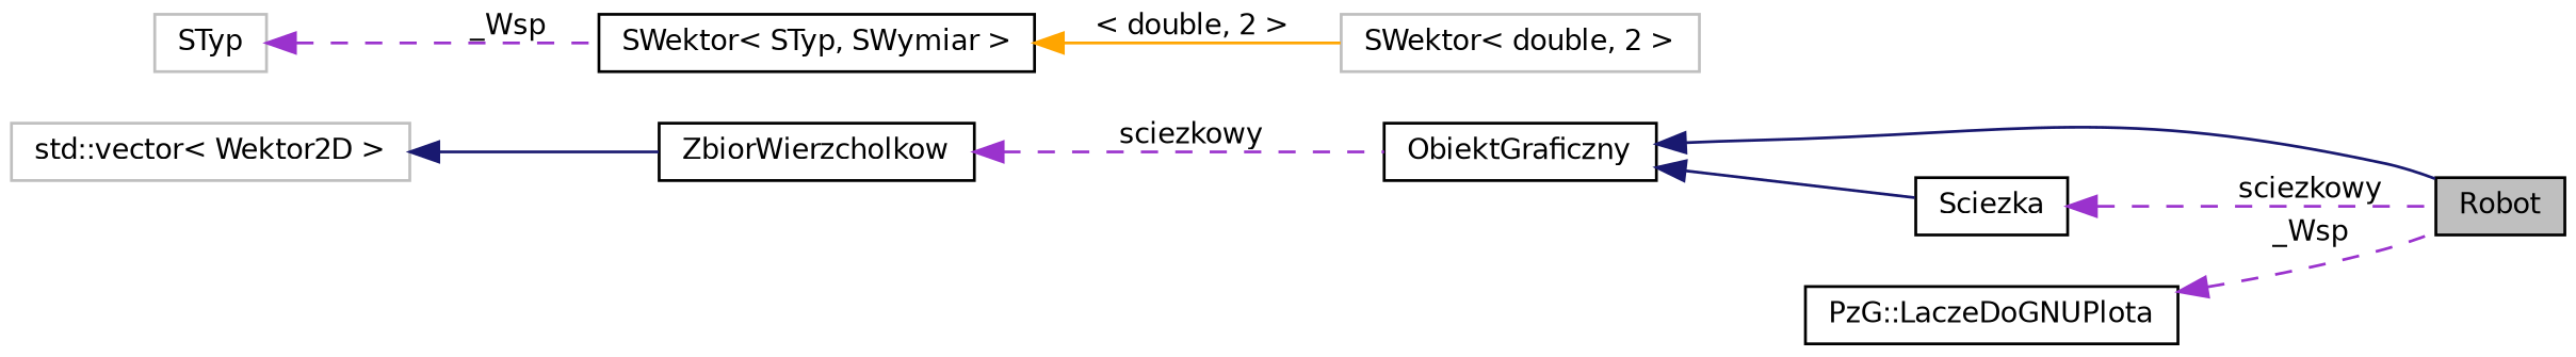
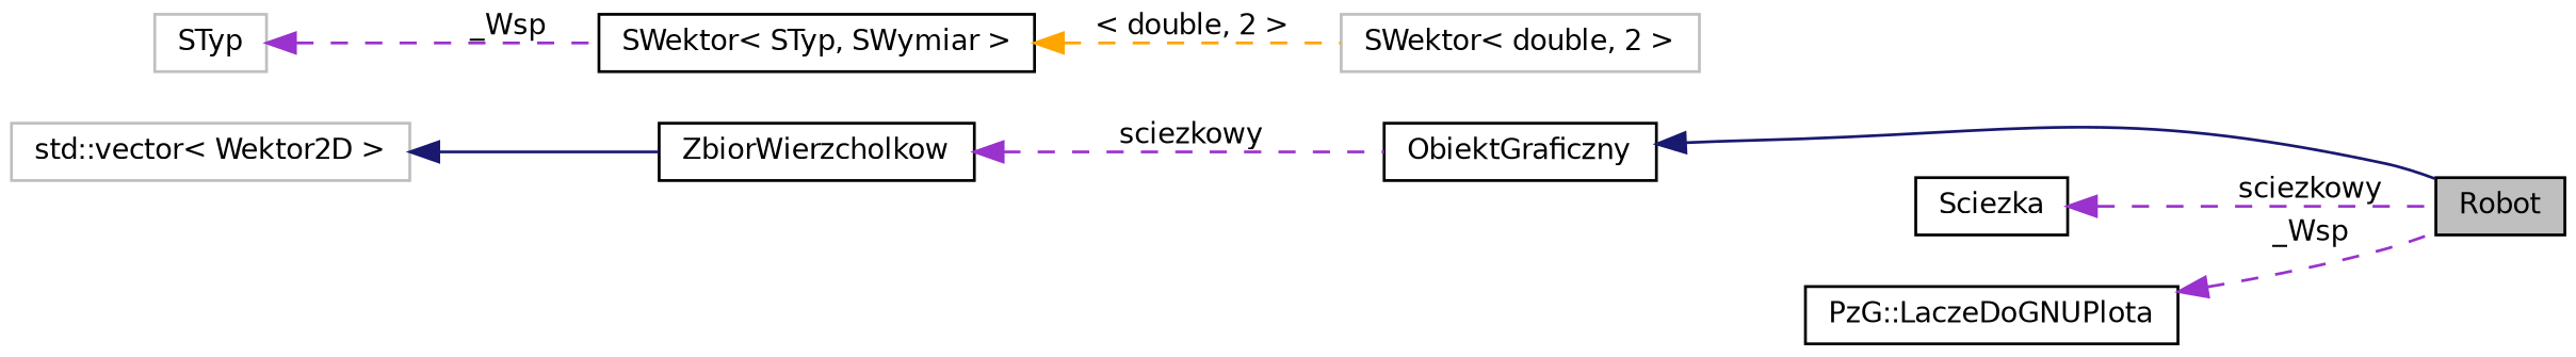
  digraph {
    rankdir=LR
    node [color=black fillcolor=white fontname=Helvetica fontsize=10 shape=record style=filled]
    edge [color=darkorchid3 dir=back fontname=Helvetica fontsize=10 labelfontname=Helvetica labelfontsize=10 style=dashed]
    n1 [fillcolor=grey75 fontcolor=black height=0.2 label=Robot width=0.4]
    n2 [height=0.2 label=ObiektGraficzny width=0.4]
    n3 [height=0.2 label=Sciezka width=0.4]
    n4 [color=grey75 height=0.2 label="SWektor\< double, 2 \>" width=0.4]
    n5 [height=0.2 label="SWektor\< STyp, SWymiar \>" width=0.4]
    n6 [color=grey75 height=0.2 label=STyp width=0.4]
    n7 [height=0.2 label=ZbiorWierzcholkow width=0.4]
    n8 [color=grey75 height=0.2 label="std::vector\< Wektor2D \>" width=0.4]
    n9 [height=0.2 label="PzG::LaczeDoGNUPlota" width=0.4]
    n2 -> n1 [color=midnightblue style=solid]
-   n2 -> n3 [color=midnightblue style=solid]
    n3 -> n1 [label=" sciezkowy"]
-   n5 -> n4 [color=orange label=" \< double, 2 \>" style=solid]
+   n5 -> n4 [color=orange label=" \< double, 2 \>"]
    n6 -> n5 [label=" _Wsp"]
    n7 -> n2 [label=" sciezkowy"]
    n8 -> n7 [color=midnightblue style=solid]
    n9 -> n1 [label=" _Wsp"]
  }
